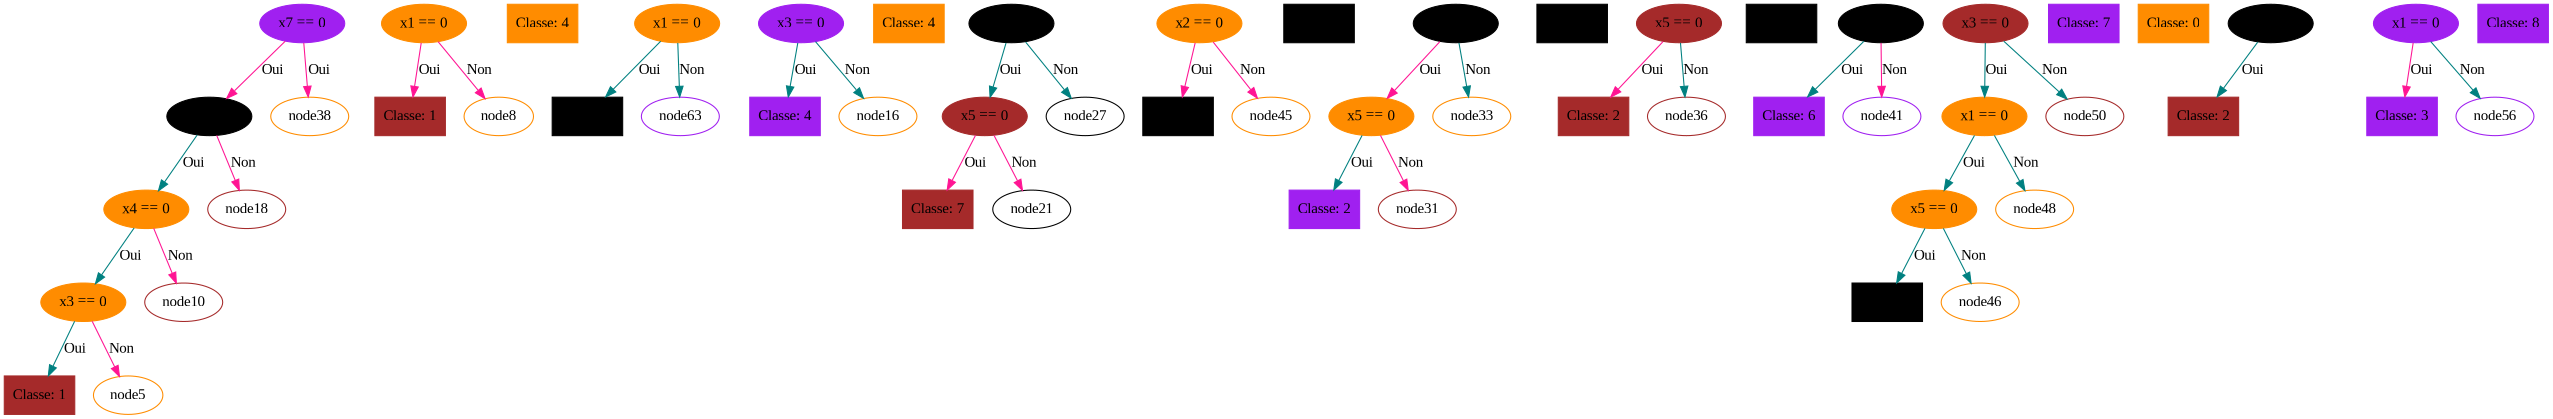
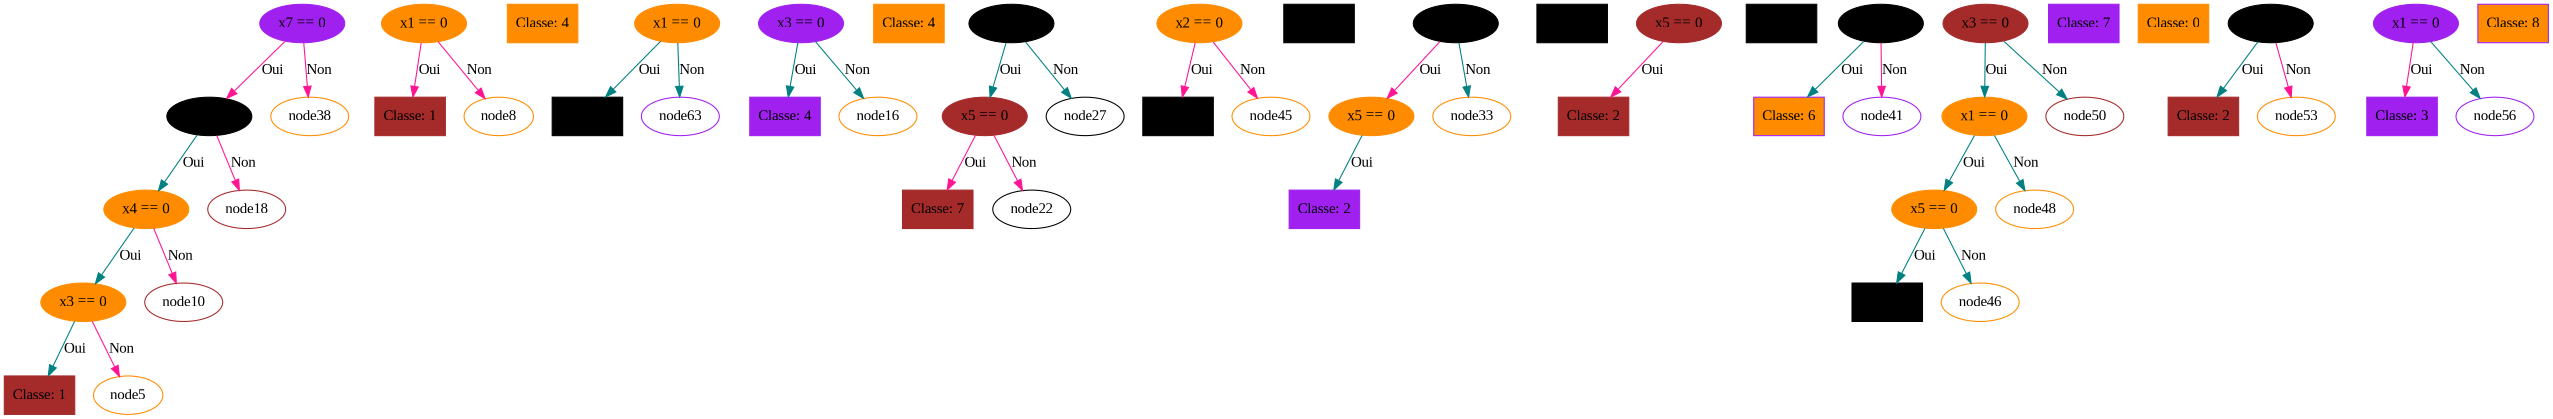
  digraph {
    fontname="Liberation Serif"
    node [color=darkorange fontname="Liberation Serif" shape=box style=filled]
    edge [color=teal fontname="Liberation Serif"]
    n1 [color=purple label="x7 == 0" shape=ellipse]
    n2 [color=black label="x0 == 0" shape=ellipse]
    node38 [shape="" style=""]
    n4 [label="x4 == 0" shape=ellipse]
    node18 [color=brown shape="" style=""]
    n6 [label="x3 == 0" shape=ellipse]
    node10 [color=brown shape="" style=""]
    n8 [color=brown label="Classe: 1"]
    node5 [shape="" style=""]
    n10 [label="x1 == 0" shape=ellipse]
    n11 [color=brown label="Classe: 1"]
    node8 [shape="" style=""]
    n13 [label="Classe: 4"]
    n14 [label="x1 == 0" shape=ellipse]
    n15 [color=black label="Classe: 1"]
    n16 [color=purple label=node63 shape="" style=""]
    n17 [color=purple label="x3 == 0" shape=ellipse]
    n18 [color=purple label="Classe: 4"]
    node16 [shape="" style=""]
    n20 [label="Classe: 4"]
    n21 [color=black label="x4 == 0" shape=ellipse]
    n22 [color=brown label="x5 == 0" shape=ellipse]
    node27 [color=black shape="" style=""]
    n24 [color=brown label="Classe: 7"]
-   node22 [color=black label=node21 shape="" style=""]
+   node22 [color=black shape="" style=""]
    n26 [label="x2 == 0" shape=ellipse]
    n27 [color=black label="Classe: 5"]
    n28 [label=node45 shape="" style=""]
    n29 [color=black label="Classe: 7"]
    n30 [color=black label="x1 == 0" shape=ellipse]
    n31 [label="x5 == 0" shape=ellipse]
    node33 [shape="" style=""]
    n33 [color=purple label="Classe: 2"]
-   node31 [color=brown shape="" style=""]
    n35 [color=black label="Classe: 7"]
    n36 [color=brown label="x5 == 0" shape=ellipse]
    n37 [color=brown label="Classe: 2"]
-   node36 [color=brown shape="" style=""]
    n39 [color=black label="Classe: 0"]
    n40 [color=black label="x2 == 0" shape=ellipse]
-   n41 [color=purple label="Classe: 6"]
+   n41 [color=purple label="Classe: 6" fillcolor=darkorange]
    node41 [color=purple shape="" style=""]
    n43 [color=brown label="x3 == 0" shape=ellipse]
    n44 [label="x1 == 0" shape=ellipse]
    node50 [color=brown shape="" style=""]
    n46 [label="x5 == 0" shape=ellipse]
    node48 [shape="" style=""]
    n48 [color=black label="Classe: 2"]
    node46 [shape="" style=""]
    n50 [color=purple label="Classe: 7"]
    n51 [label="Classe: 0"]
    n52 [color=black label="x0 == 0" shape=ellipse]
    n53 [color=brown label="Classe: 2"]
+   node53 [shape="" style=""]
    n55 [color=purple label="x1 == 0" shape=ellipse]
    n56 [color=purple label="Classe: 3"]
    node56 [color=purple shape="" style=""]
-   n58 [color=purple label="Classe: 8"]
+   n58 [color=purple label="Classe: 8" fillcolor=darkorange]
    n1 -> n2 [color=deeppink label=Oui]
-   n1 -> node38 [color=deeppink label=Oui]
+   n1 -> node38 [color=deeppink label=Non]
    n2 -> n4 [label=Oui]
    n2 -> node18 [color=deeppink label=Non]
    n4 -> n6 [label=Oui]
    n4 -> node10 [color=deeppink label=Non]
    n6 -> n8 [label=Oui]
    n6 -> node5 [color=deeppink label=Non]
    n10 -> n11 [color=deeppink label=Oui]
    n10 -> node8 [color=deeppink label=Non]
    n14 -> n15 [label=Oui]
    n14 -> n16 [label=Non]
    n17 -> n18 [label=Oui]
    n17 -> node16 [label=Non]
    n21 -> n22 [label=Oui]
    n21 -> node27 [label=Non]
    n22 -> n24 [color=deeppink label=Oui]
    n22 -> node22 [color=deeppink label=Non]
    n26 -> n27 [color=deeppink label=Oui]
    n26 -> n28 [color=deeppink label=Non]
    n30 -> n31 [color=deeppink label=Oui]
    n30 -> node33 [label=Non]
    n31 -> n33 [label=Oui]
-   n31 -> node31 [color=deeppink label=Non]
    n36 -> n37 [color=deeppink label=Oui]
-   n36 -> node36 [label=Non]
    n40 -> n41 [label=Oui]
    n40 -> node41 [color=deeppink label=Non]
    n43 -> n44 [label=Oui]
    n43 -> node50 [label=Non]
    n44 -> n46 [label=Oui]
    n44 -> node48 [label=Non]
    n46 -> n48 [label=Oui]
    n46 -> node46 [label=Non]
    n52 -> n53 [label=Oui]
+   n52 -> node53 [color=deeppink label=Non]
    n55 -> n56 [color=deeppink label=Oui]
    n55 -> node56 [label=Non]
  }
